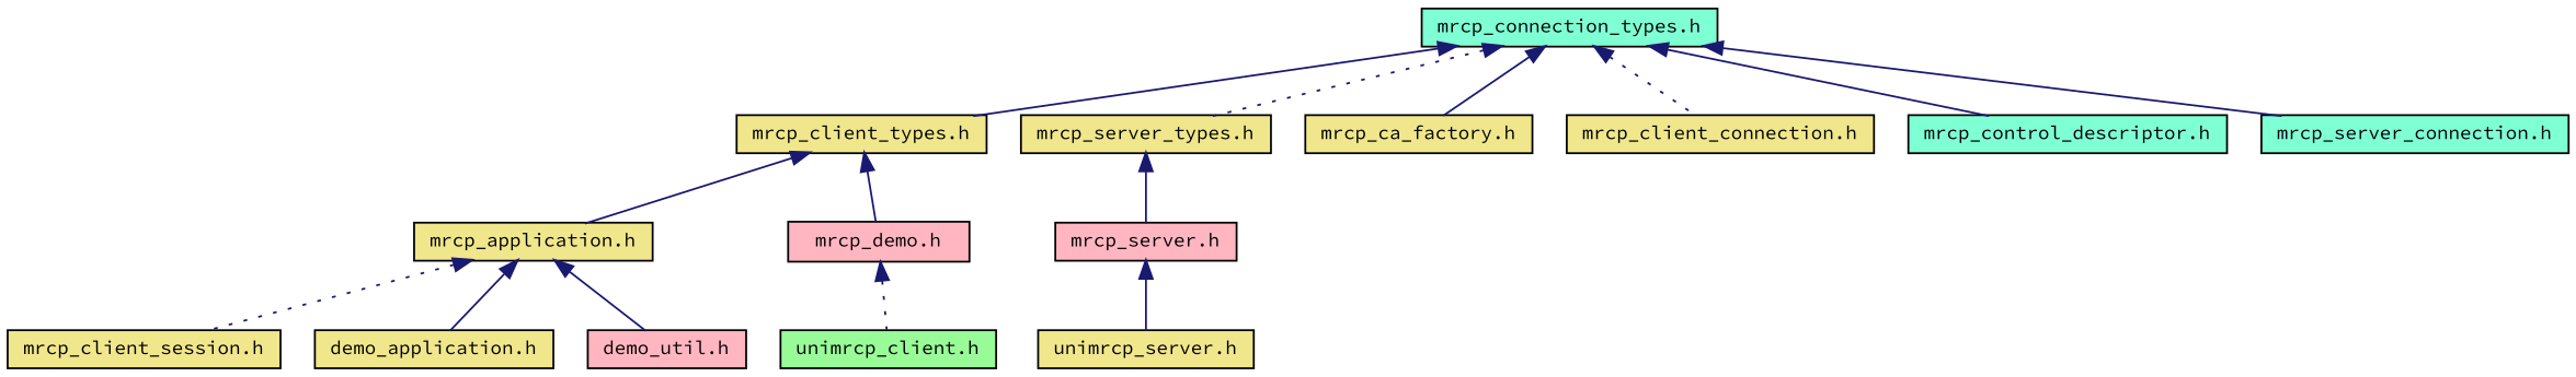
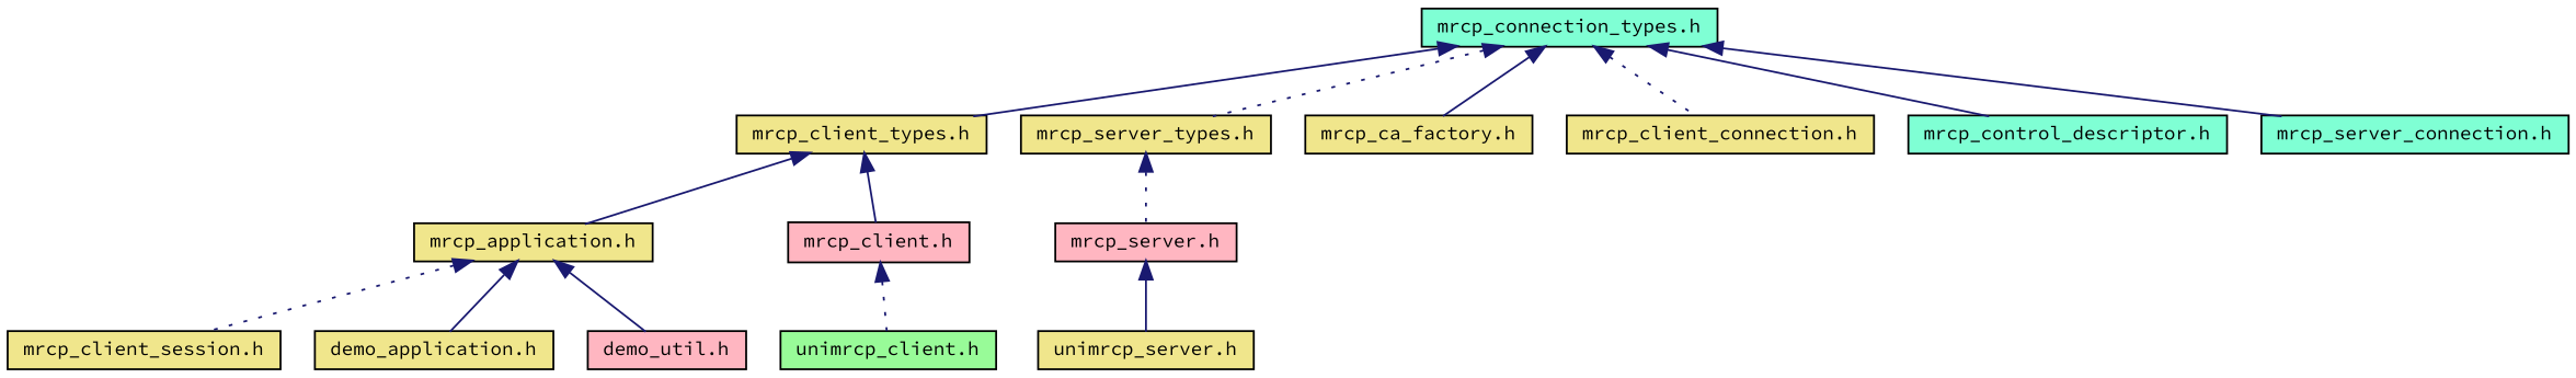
  digraph {
    fontname="Source Code Pro"
    node [color=black fillcolor=khaki fontname="Source Code Pro" fontsize=10 shape=record style=filled]
    edge [color=midnightblue dir=back fontname="Source Code Pro" fontsize=10 labelfontname=Helvetica labelfontsize=10 style=solid]
    n1 [fillcolor=aquamarine fontcolor=black height=0.2 label="mrcp_connection_types.h" width=0.4]
    n2 [height=0.2 label="mrcp_client_types.h" width=0.4]
    n3 [height=0.2 label="mrcp_server_types.h" width=0.4]
    n4 [height=0.2 label="mrcp_ca_factory.h" width=0.4]
    n5 [height=0.2 label="mrcp_client_connection.h" width=0.4]
    n6 [fillcolor=aquamarine height=0.2 label="mrcp_control_descriptor.h" width=0.4]
    n7 [fillcolor=aquamarine height=0.2 label="mrcp_server_connection.h" width=0.4]
    n8 [height=0.2 label="mrcp_application.h" width=0.4]
-   n9 [fillcolor=lightpink height=0.2 label="mrcp_demo.h" width=0.4]
+   n9 [fillcolor=lightpink height=0.2 label="mrcp_client.h" width=0.4]
    n10 [fillcolor=lightpink height=0.2 label="mrcp_server.h" width=0.4]
    n11 [height=0.2 label="mrcp_client_session.h" width=0.4]
    n12 [height=0.2 label="demo_application.h" width=0.4]
    n13 [fillcolor=lightpink height=0.2 label="demo_util.h" width=0.4]
    n14 [fillcolor=palegreen height=0.2 label="unimrcp_client.h" width=0.4]
    n15 [height=0.2 label="unimrcp_server.h" width=0.4]
    n1 -> n2
    n1 -> n3 [style=dotted]
    n1 -> n4
    n1 -> n5 [style=dotted]
    n1 -> n6
    n1 -> n7
    n2 -> n8
    n2 -> n9
-   n3 -> n10
+   n3 -> n10 [style=dotted]
    n8 -> n11 [style=dotted]
    n8 -> n12
    n8 -> n13
    n9 -> n14 [style=dotted]
    n10 -> n15
  }
